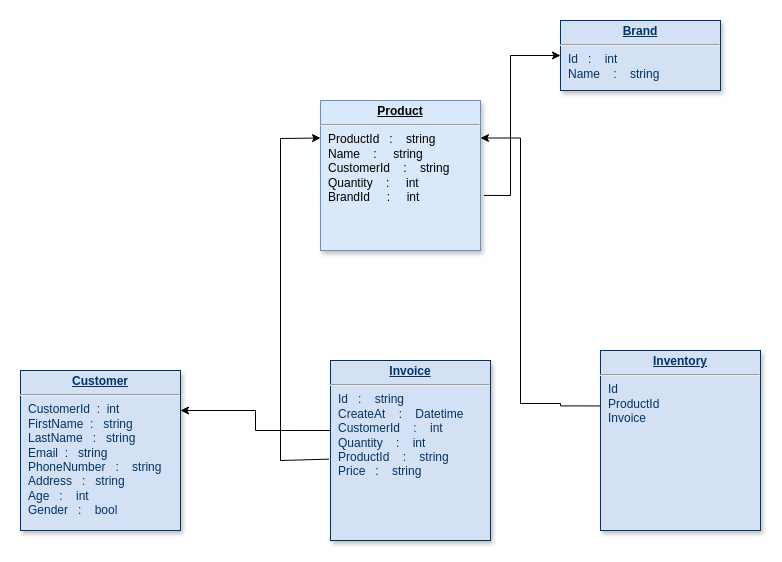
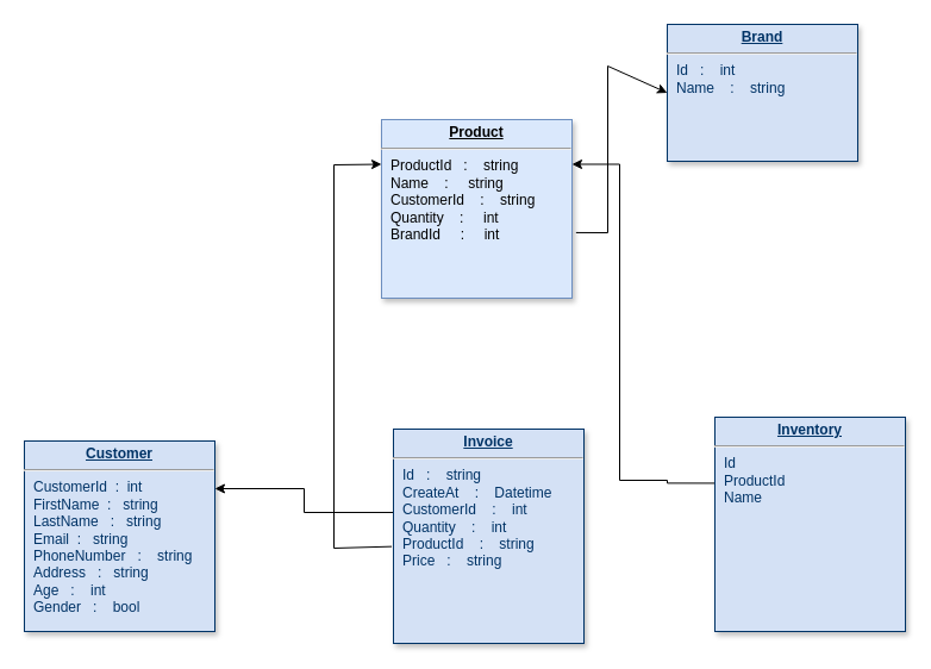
  <mxCell id="0" />
  <mxCell id="1" parent="0" />
  <mxCell id="2" value="" style="edgeStyle=orthogonalEdgeStyle;rounded=0;orthogonalLoop=1;jettySize=auto;html=1;exitX=0;exitY=0.389;exitDx=0;exitDy=0;exitPerimeter=0;entryX=1;entryY=0.25;entryDx=0;entryDy=0;" edge="1" parent="1" source="4" target="3"><mxGeometry relative="1" as="geometry"><mxPoint x="200" y="380" as="targetPoint" /></mxGeometry></mxCell>
  <mxCell id="3" value="&lt;p style=&quot;margin: 0px; margin-top: 4px; text-align: center; text-decoration: underline;&quot;&gt;&lt;b&gt;Customer&lt;/b&gt;&lt;/p&gt;&lt;hr&gt;&lt;p style=&quot;margin: 0px; margin-left: 8px;&quot;&gt;CustomerId&amp;nbsp; :&amp;nbsp; int&lt;/p&gt;&lt;p style=&quot;margin: 0px; margin-left: 8px;&quot;&gt;FirstName&amp;nbsp; :&amp;nbsp; &amp;nbsp;string&lt;/p&gt;&lt;p style=&quot;margin: 0px; margin-left: 8px;&quot;&gt;&lt;span style=&quot;background-color: initial;&quot;&gt;LastName&amp;nbsp; &amp;nbsp;:&amp;nbsp; &amp;nbsp;string&lt;/span&gt;&lt;/p&gt;&lt;p style=&quot;margin: 0px; margin-left: 8px;&quot;&gt;Email&amp;nbsp; :&amp;nbsp; &amp;nbsp;string&lt;/p&gt;&lt;p style=&quot;margin: 0px; margin-left: 8px;&quot;&gt;PhoneNumber&amp;nbsp; &amp;nbsp;:&amp;nbsp; &amp;nbsp; string&lt;/p&gt;&lt;p style=&quot;margin: 0px; margin-left: 8px;&quot;&gt;Address&amp;nbsp; &amp;nbsp;:&amp;nbsp; &amp;nbsp;string&lt;/p&gt;&lt;p style=&quot;margin: 0px; margin-left: 8px;&quot;&gt;Age&amp;nbsp; &amp;nbsp;:&amp;nbsp; &amp;nbsp; int&lt;/p&gt;&lt;p style=&quot;margin: 0px; margin-left: 8px;&quot;&gt;Gender&amp;nbsp; &amp;nbsp;:&amp;nbsp; &amp;nbsp; bool&lt;/p&gt;" style="verticalAlign=top;align=left;overflow=fill;fontSize=12;fontFamily=Helvetica;html=1;strokeColor=#003366;shadow=1;fillColor=#D4E1F5;fontColor=#003366" parent="1" vertex="1"><mxGeometry x="20" y="370" width="160" height="160" as="geometry" /></mxCell>
  <mxCell id="4" value="&lt;p style=&quot;margin: 0px; margin-top: 4px; text-align: center; text-decoration: underline;&quot;&gt;&lt;b&gt;Invoice&lt;/b&gt;&lt;/p&gt;&lt;hr&gt;&lt;p style=&quot;margin: 0px; margin-left: 8px;&quot;&gt;Id&amp;nbsp; &amp;nbsp;:&amp;nbsp; &amp;nbsp; string&lt;/p&gt;&lt;p style=&quot;margin: 0px; margin-left: 8px;&quot;&gt;CreateAt&amp;nbsp; &amp;nbsp; :&amp;nbsp; &amp;nbsp; Datetime&lt;/p&gt;&lt;p style=&quot;margin: 0px; margin-left: 8px;&quot;&gt;CustomerId&amp;nbsp; &amp;nbsp; :&amp;nbsp; &amp;nbsp; int&lt;/p&gt;&lt;p style=&quot;margin: 0px; margin-left: 8px;&quot;&gt;Quantity&amp;nbsp; &amp;nbsp; :&amp;nbsp; &amp;nbsp; int&lt;/p&gt;&lt;p style=&quot;margin: 0px; margin-left: 8px;&quot;&gt;ProductId&amp;nbsp; &amp;nbsp; :&amp;nbsp; &amp;nbsp; string&lt;/p&gt;&lt;p style=&quot;margin: 0px; margin-left: 8px;&quot;&gt;Price&amp;nbsp; &amp;nbsp;:&amp;nbsp; &amp;nbsp; string&lt;/p&gt;&lt;p style=&quot;margin: 0px; margin-left: 8px;&quot;&gt;&lt;br&gt;&lt;/p&gt;" style="verticalAlign=top;align=left;overflow=fill;fontSize=12;fontFamily=Helvetica;html=1;strokeColor=#003366;shadow=1;fillColor=#D4E1F5;fontColor=#003366" vertex="1" parent="1"><mxGeometry x="330" y="360" width="160.0" height="180" as="geometry" /></mxCell>
  <mxCell id="5" value="" style="rounded=0;orthogonalLoop=1;jettySize=auto;html=1;exitX=-0.009;exitY=0.548;exitDx=0;exitDy=0;entryX=0;entryY=0.25;entryDx=0;entryDy=0;exitPerimeter=0;" edge="1" parent="1" source="4" target="7"><mxGeometry relative="1" as="geometry"><mxPoint x="260" y="170" as="targetPoint" /><Array as="points"><mxPoint x="280" y="460" /><mxPoint x="280" y="138" /></Array></mxGeometry></mxCell>
  <mxCell id="6" value="" style="edgeStyle=orthogonalEdgeStyle;rounded=0;orthogonalLoop=1;jettySize=auto;html=1;entryX=1;entryY=0.25;entryDx=0;entryDy=0;exitX=0.011;exitY=0.308;exitDx=0;exitDy=0;exitPerimeter=0;" edge="1" parent="1" source="8" target="7"><mxGeometry relative="1" as="geometry"><mxPoint x="650" y="260" as="sourcePoint" /><mxPoint x="590" y="175" as="targetPoint" /><Array as="points"><mxPoint x="560" y="405" /><mxPoint x="560" y="403" /><mxPoint x="520" y="403" /><mxPoint x="520" y="138" /></Array></mxGeometry></mxCell>
  <mxCell id="7" value="&lt;p style=&quot;margin: 0px; margin-top: 4px; text-align: center; text-decoration: underline;&quot;&gt;&lt;b&gt;Product&lt;/b&gt;&lt;/p&gt;&lt;hr&gt;&lt;p style=&quot;margin: 0px; margin-left: 8px;&quot;&gt;ProductId&amp;nbsp; &amp;nbsp;:&amp;nbsp; &amp;nbsp; string&lt;/p&gt;&lt;p style=&quot;margin: 0px; margin-left: 8px;&quot;&gt;Name&amp;nbsp; &amp;nbsp; :&amp;nbsp; &amp;nbsp; &amp;nbsp;string&lt;/p&gt;&lt;p style=&quot;margin: 0px; margin-left: 8px;&quot;&gt;CustomerId&amp;nbsp; &amp;nbsp; :&amp;nbsp; &amp;nbsp; string&lt;/p&gt;&lt;p style=&quot;margin: 0px; margin-left: 8px;&quot;&gt;Quantity&amp;nbsp; &amp;nbsp; :&amp;nbsp; &amp;nbsp; &amp;nbsp;int&lt;/p&gt;&lt;p style=&quot;margin: 0px; margin-left: 8px;&quot;&gt;BrandId&amp;nbsp; &amp;nbsp; &amp;nbsp;:&amp;nbsp; &amp;nbsp; &amp;nbsp;int&lt;/p&gt;" style="verticalAlign=top;align=left;overflow=fill;fontSize=12;fontFamily=Helvetica;html=1;strokeColor=#6c8ebf;shadow=1;fillColor=#dae8fc;" vertex="1" parent="1"><mxGeometry x="320" y="100" width="160" height="150" as="geometry" /></mxCell>
- <mxCell id="8" value="&lt;p style=&quot;margin: 0px; margin-top: 4px; text-align: center; text-decoration: underline;&quot;&gt;&lt;b&gt;Inventory&lt;/b&gt;&lt;/p&gt;&lt;hr&gt;&lt;p style=&quot;margin: 0px; margin-left: 8px;&quot;&gt;Id&lt;/p&gt;&lt;p style=&quot;margin: 0px; margin-left: 8px;&quot;&gt;ProductId&lt;/p&gt;&lt;p style=&quot;margin: 0px; margin-left: 8px;&quot;&gt;Invoice&lt;/p&gt;" style="verticalAlign=top;align=left;overflow=fill;fontSize=12;fontFamily=Helvetica;html=1;strokeColor=#003366;shadow=1;fillColor=#D4E1F5;fontColor=#003366" vertex="1" parent="1"><mxGeometry x="600" y="350" width="160.0" height="180" as="geometry" /></mxCell>
- <mxCell id="9" value="&lt;p style=&quot;margin: 0px; margin-top: 4px; text-align: center; text-decoration: underline;&quot;&gt;&lt;b&gt;Brand&lt;/b&gt;&lt;/p&gt;&lt;hr&gt;&lt;p style=&quot;margin: 0px; margin-left: 8px;&quot;&gt;Id&amp;nbsp; &amp;nbsp;:&amp;nbsp; &amp;nbsp; int&lt;/p&gt;&lt;p style=&quot;margin: 0px; margin-left: 8px;&quot;&gt;Name&amp;nbsp; &amp;nbsp; :&amp;nbsp; &amp;nbsp; string&lt;/p&gt;&lt;p style=&quot;margin: 0px; margin-left: 8px;&quot;&gt;&lt;br&gt;&lt;/p&gt;" style="verticalAlign=top;align=left;overflow=fill;fontSize=12;fontFamily=Helvetica;html=1;strokeColor=#003366;shadow=1;fillColor=#D4E1F5;fontColor=#003366" vertex="1" parent="1"><mxGeometry x="560" y="20" width="160" height="70" as="geometry" /></mxCell>
+ <mxCell id="8" value="&lt;p style=&quot;margin: 0px; margin-top: 4px; text-align: center; text-decoration: underline;&quot;&gt;&lt;b&gt;Inventory&lt;/b&gt;&lt;/p&gt;&lt;hr&gt;&lt;p style=&quot;margin: 0px; margin-left: 8px;&quot;&gt;Id&lt;/p&gt;&lt;p style=&quot;margin: 0px; margin-left: 8px;&quot;&gt;ProductId&lt;/p&gt;&lt;p style=&quot;margin: 0px; margin-left: 8px;&quot;&gt;Name&lt;/p&gt;" style="verticalAlign=top;align=left;overflow=fill;fontSize=12;fontFamily=Helvetica;html=1;strokeColor=#003366;shadow=1;fillColor=#D4E1F5;fontColor=#003366" vertex="1" parent="1"><mxGeometry x="600" y="350" width="160.0" height="180" as="geometry" /></mxCell>
+ <mxCell id="9" value="&lt;p style=&quot;margin: 0px; margin-top: 4px; text-align: center; text-decoration: underline;&quot;&gt;&lt;b&gt;Brand&lt;/b&gt;&lt;/p&gt;&lt;hr&gt;&lt;p style=&quot;margin: 0px; margin-left: 8px;&quot;&gt;Id&amp;nbsp; &amp;nbsp;:&amp;nbsp; &amp;nbsp; int&lt;/p&gt;&lt;p style=&quot;margin: 0px; margin-left: 8px;&quot;&gt;Name&amp;nbsp; &amp;nbsp; :&amp;nbsp; &amp;nbsp; string&lt;/p&gt;&lt;p style=&quot;margin: 0px; margin-left: 8px;&quot;&gt;&lt;br&gt;&lt;/p&gt;" style="verticalAlign=top;align=left;overflow=fill;fontSize=12;fontFamily=Helvetica;html=1;strokeColor=#003366;shadow=1;fillColor=#D4E1F5;fontColor=#003366" vertex="1" parent="1"><mxGeometry x="560" y="20" width="160" height="115" as="geometry" /></mxCell>
  <mxCell id="10" value="" style="endArrow=classic;html=1;rounded=0;exitX=1.021;exitY=0.633;exitDx=0;exitDy=0;exitPerimeter=0;entryX=0;entryY=0.5;entryDx=0;entryDy=0;" edge="1" parent="1" source="7" target="9"><mxGeometry width="50" height="50" relative="1" as="geometry"><mxPoint x="380" y="310" as="sourcePoint" /><mxPoint x="430" y="260" as="targetPoint" /><Array as="points"><mxPoint x="510" y="195" /><mxPoint x="510" y="55" /></Array></mxGeometry></mxCell>
